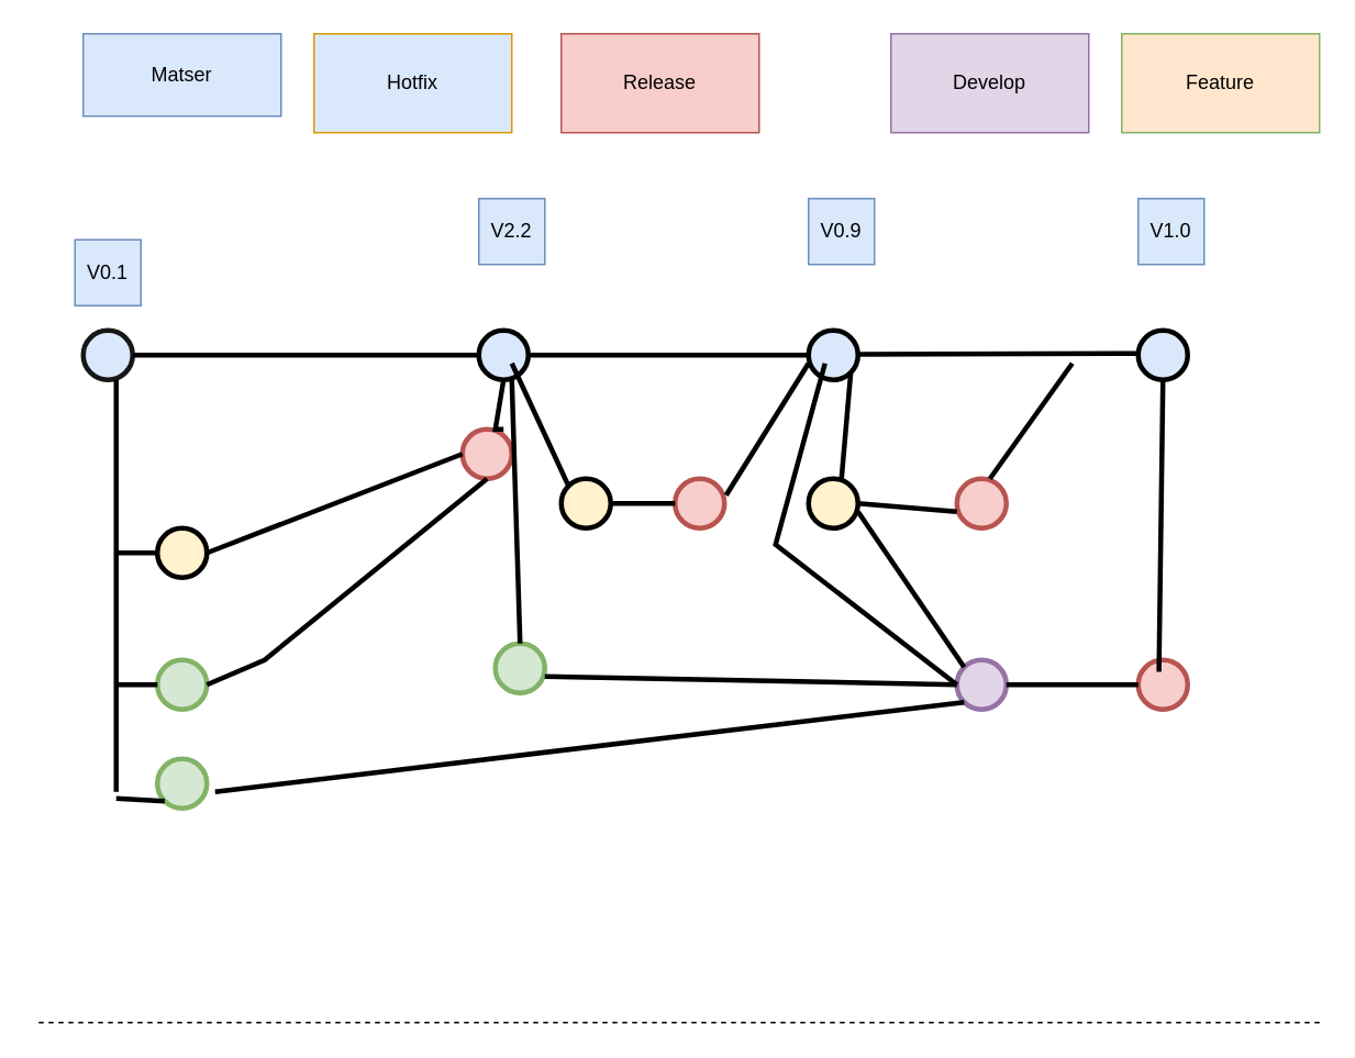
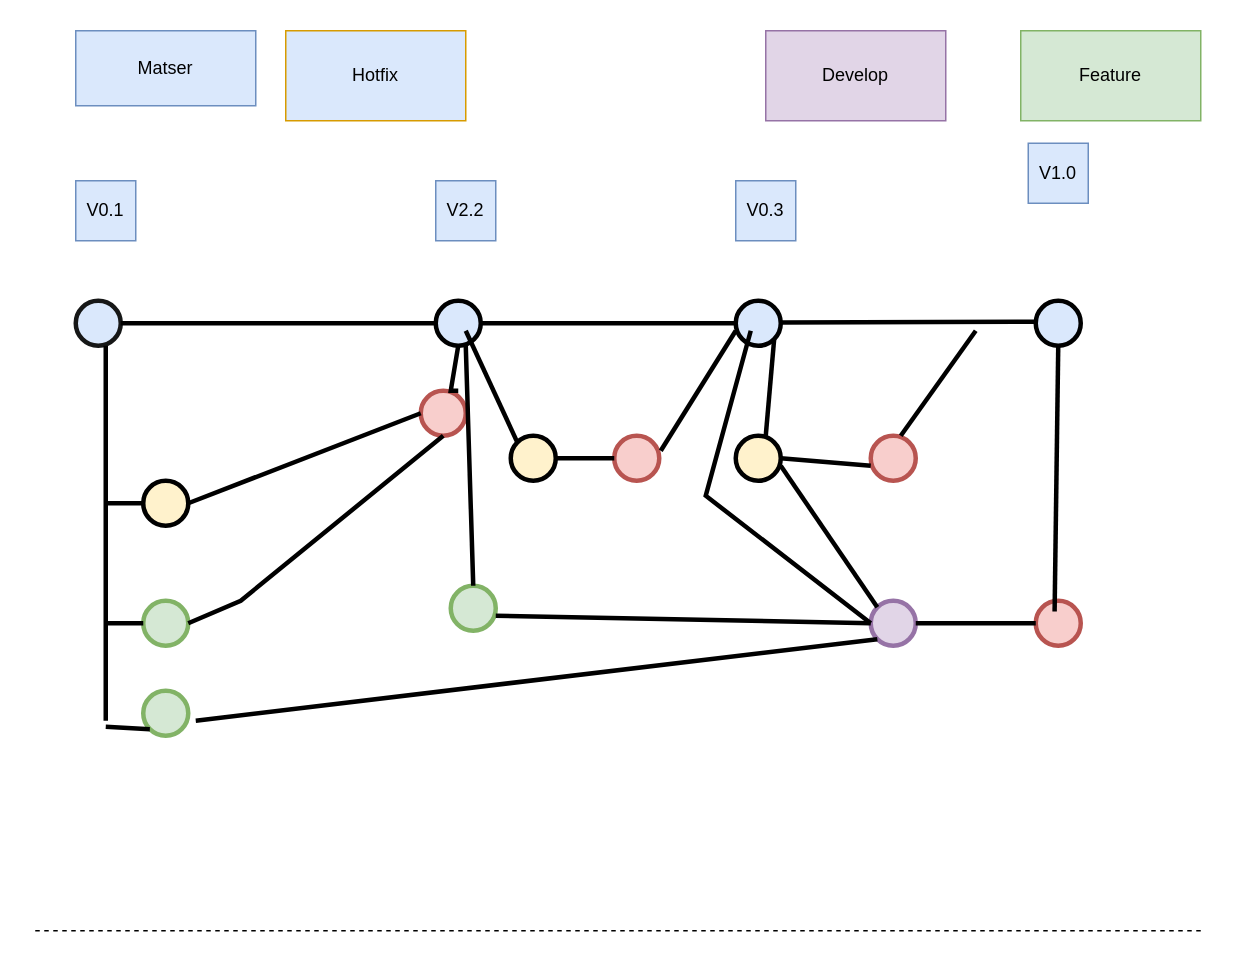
  <mxCell id="0" />
  <mxCell id="1" parent="0" />
  <mxCell id="2" value="" style="ellipse;whiteSpace=wrap;html=1;aspect=fixed;fillColor=#dae8fc;strokeColor=#161717;strokeWidth=3;" vertex="1" parent="1"><mxGeometry x="50" y="200" width="30" height="30" as="geometry" /></mxCell>
  <mxCell id="3" value="Matser" style="rounded=0;whiteSpace=wrap;html=1;fillColor=#dae8fc;strokeColor=#6c8ebf;" vertex="1" parent="1"><mxGeometry x="50" y="20" width="120" height="50" as="geometry" /></mxCell>
- <mxCell id="4" value="Release" style="rounded=0;whiteSpace=wrap;html=1;fillColor=#f8cecc;strokeColor=#b85450;" vertex="1" parent="1"><mxGeometry x="340" y="20" width="120" height="60" as="geometry" /></mxCell>
- <mxCell id="5" value="Develop" style="rounded=0;whiteSpace=wrap;html=1;fillColor=#e1d5e7;strokeColor=#9673a6;" vertex="1" parent="1"><mxGeometry x="540" y="20" width="120" height="60" as="geometry" /></mxCell>
- <mxCell id="6" value="Feature" style="rounded=0;whiteSpace=wrap;html=1;fillColor=#ffe6cc;strokeColor=#82b366;" vertex="1" parent="1"><mxGeometry x="680" y="20" width="120" height="60" as="geometry" /></mxCell>
+ <mxCell id="5" value="Develop" style="rounded=0;whiteSpace=wrap;html=1;fillColor=#e1d5e7;strokeColor=#9673a6;" vertex="1" parent="1"><mxGeometry x="510" y="20" width="120" height="60" as="geometry" /></mxCell>
+ <mxCell id="6" value="Feature" style="rounded=0;whiteSpace=wrap;html=1;fillColor=#d5e8d4;strokeColor=#82b366;" vertex="1" parent="1"><mxGeometry x="680" y="20" width="120" height="60" as="geometry" /></mxCell>
  <mxCell id="7" value="Hotfix" style="rounded=0;whiteSpace=wrap;html=1;fillColor=#dae8fc;strokeColor=#d79b00;" vertex="1" parent="1"><mxGeometry x="190" y="20" width="120" height="60" as="geometry" /></mxCell>
- <mxCell id="8" value="V0.1" style="whiteSpace=wrap;html=1;aspect=fixed;fillColor=#dae8fc;strokeColor=#6c8ebf;" vertex="1" parent="1"><mxGeometry x="45" y="145" width="40" height="40" as="geometry" /></mxCell>
+ <mxCell id="8" value="V0.1" style="whiteSpace=wrap;html=1;aspect=fixed;fillColor=#dae8fc;strokeColor=#6c8ebf;" vertex="1" parent="1"><mxGeometry x="50" y="120" width="40" height="40" as="geometry" /></mxCell>
  <mxCell id="9" value="" style="ellipse;whiteSpace=wrap;html=1;aspect=fixed;fillColor=#dae8fc;strokeColor=#000000;strokeWidth=3;" vertex="1" parent="1"><mxGeometry x="290" y="200" width="30" height="30" as="geometry" /></mxCell>
  <mxCell id="10" value="" style="ellipse;whiteSpace=wrap;html=1;aspect=fixed;fillColor=#dae8fc;strokeColor=#000000;strokeWidth=3;" vertex="1" parent="1"><mxGeometry x="690" y="200" width="30" height="30" as="geometry" /></mxCell>
  <mxCell id="11" value="" style="ellipse;whiteSpace=wrap;html=1;aspect=fixed;fillColor=#dae8fc;strokeColor=#000000;strokeWidth=3;" vertex="1" parent="1"><mxGeometry x="490" y="200" width="30" height="30" as="geometry" /></mxCell>
  <mxCell id="12" value="V2.2" style="whiteSpace=wrap;html=1;aspect=fixed;fillColor=#dae8fc;strokeColor=#6c8ebf;" vertex="1" parent="1"><mxGeometry x="290" y="120" width="40" height="40" as="geometry" /></mxCell>
- <mxCell id="13" value="V1.0" style="whiteSpace=wrap;html=1;aspect=fixed;fillColor=#dae8fc;strokeColor=#6c8ebf;" vertex="1" parent="1"><mxGeometry x="690" y="120" width="40" height="40" as="geometry" /></mxCell>
- <mxCell id="14" value="V0.9" style="whiteSpace=wrap;html=1;aspect=fixed;fillColor=#dae8fc;strokeColor=#6c8ebf;" vertex="1" parent="1"><mxGeometry x="490" y="120" width="40" height="40" as="geometry" /></mxCell>
+ <mxCell id="13" value="V1.0" style="whiteSpace=wrap;html=1;aspect=fixed;fillColor=#dae8fc;strokeColor=#6c8ebf;" vertex="1" parent="1"><mxGeometry x="685" y="95" width="40" height="40" as="geometry" /></mxCell>
+ <mxCell id="14" value="V0.3" style="whiteSpace=wrap;html=1;aspect=fixed;fillColor=#dae8fc;strokeColor=#6c8ebf;" vertex="1" parent="1"><mxGeometry x="490" y="120" width="40" height="40" as="geometry" /></mxCell>
  <mxCell id="15" value="" style="ellipse;whiteSpace=wrap;html=1;aspect=fixed;fillColor=#fff2cc;strokeColor=#000000;strokeWidth=3;" vertex="1" parent="1"><mxGeometry x="95" y="320" width="30" height="30" as="geometry" /></mxCell>
  <mxCell id="16" value="" style="ellipse;whiteSpace=wrap;html=1;aspect=fixed;fillColor=#d5e8d4;strokeColor=#82b366;strokeWidth=3;" vertex="1" parent="1"><mxGeometry x="95" y="400" width="30" height="30" as="geometry" /></mxCell>
  <mxCell id="17" value="" style="ellipse;whiteSpace=wrap;html=1;aspect=fixed;fillColor=#f8cecc;strokeColor=#b85450;strokeWidth=3;" vertex="1" parent="1"><mxGeometry x="280" y="260" width="30" height="30" as="geometry" /></mxCell>
  <mxCell id="18" value="" style="endArrow=none;html=1;rounded=0;exitX=1;exitY=0.5;exitDx=0;exitDy=0;entryX=0;entryY=0.5;entryDx=0;entryDy=0;strokeWidth=3;" edge="1" parent="1" source="2" target="9"><mxGeometry width="50" height="50" relative="1" as="geometry"><mxPoint x="210" y="260" as="sourcePoint" /><mxPoint x="260" y="210" as="targetPoint" /></mxGeometry></mxCell>
  <mxCell id="19" value="" style="endArrow=none;html=1;rounded=0;entryX=0;entryY=0.5;entryDx=0;entryDy=0;strokeWidth=3;" edge="1" parent="1" source="9" target="11"><mxGeometry width="50" height="50" relative="1" as="geometry"><mxPoint x="330" y="214" as="sourcePoint" /><mxPoint x="510" y="214.47" as="targetPoint" /></mxGeometry></mxCell>
  <mxCell id="20" value="" style="endArrow=none;html=1;rounded=0;exitX=1;exitY=0.5;exitDx=0;exitDy=0;strokeWidth=3;" edge="1" parent="1"><mxGeometry width="50" height="50" relative="1" as="geometry"><mxPoint x="520" y="214.47" as="sourcePoint" /><mxPoint x="690" y="214" as="targetPoint" /></mxGeometry></mxCell>
  <mxCell id="21" value="" style="endArrow=none;html=1;rounded=0;strokeWidth=3;" edge="1" parent="1"><mxGeometry width="50" height="50" relative="1" as="geometry"><mxPoint x="70" y="480" as="sourcePoint" /><mxPoint x="70" y="230" as="targetPoint" /></mxGeometry></mxCell>
  <mxCell id="22" value="" style="endArrow=none;html=1;rounded=0;entryX=0;entryY=0.5;entryDx=0;entryDy=0;strokeWidth=3;" edge="1" parent="1" target="15"><mxGeometry width="50" height="50" relative="1" as="geometry"><mxPoint x="70" y="335" as="sourcePoint" /><mxPoint x="120" y="290" as="targetPoint" /></mxGeometry></mxCell>
  <mxCell id="23" value="" style="endArrow=none;html=1;rounded=0;entryX=0;entryY=0.5;entryDx=0;entryDy=0;strokeWidth=3;" edge="1" parent="1" target="16"><mxGeometry width="50" height="50" relative="1" as="geometry"><mxPoint x="70" y="415" as="sourcePoint" /><mxPoint x="105" y="345" as="targetPoint" /></mxGeometry></mxCell>
  <mxCell id="24" value="" style="endArrow=none;html=1;rounded=0;entryX=1;entryY=0.5;entryDx=0;entryDy=0;strokeWidth=3;exitX=0;exitY=0.5;exitDx=0;exitDy=0;" edge="1" parent="1" source="17" target="15"><mxGeometry width="50" height="50" relative="1" as="geometry"><mxPoint x="280" y="290" as="sourcePoint" /><mxPoint x="440" y="230" as="targetPoint" /></mxGeometry></mxCell>
  <mxCell id="25" value="" style="endArrow=none;html=1;rounded=0;exitX=1;exitY=0.5;exitDx=0;exitDy=0;entryX=0.5;entryY=1;entryDx=0;entryDy=0;strokeWidth=3;" edge="1" parent="1" source="16" target="17"><mxGeometry width="50" height="50" relative="1" as="geometry"><mxPoint x="390" y="280" as="sourcePoint" /><mxPoint x="440" y="230" as="targetPoint" /><Array as="points"><mxPoint x="160" y="400" /></Array></mxGeometry></mxCell>
  <mxCell id="26" value="" style="endArrow=none;html=1;rounded=0;entryX=0.5;entryY=1;entryDx=0;entryDy=0;strokeWidth=3;" edge="1" parent="1" target="9"><mxGeometry width="50" height="50" relative="1" as="geometry"><mxPoint x="305" y="260" as="sourcePoint" /><mxPoint x="440" y="230" as="targetPoint" /><Array as="points"><mxPoint x="300" y="260" /></Array></mxGeometry></mxCell>
  <mxCell id="27" value="" style="endArrow=none;dashed=1;html=1;rounded=0;" edge="1" parent="1"><mxGeometry width="50" height="50" relative="1" as="geometry"><mxPoint x="800" y="620" as="sourcePoint" /><mxPoint x="20" y="620" as="targetPoint" /><Array as="points"><mxPoint x="320" y="620" /></Array></mxGeometry></mxCell>
  <mxCell id="28" value="" style="ellipse;whiteSpace=wrap;html=1;aspect=fixed;fillColor=#d5e8d4;strokeColor=#82b366;strokeWidth=3;" vertex="1" parent="1"><mxGeometry x="95" y="460" width="30" height="30" as="geometry" /></mxCell>
  <mxCell id="29" value="" style="endArrow=none;html=1;rounded=0;entryX=0;entryY=1;entryDx=0;entryDy=0;strokeWidth=3;" edge="1" parent="1" target="28"><mxGeometry width="50" height="50" relative="1" as="geometry"><mxPoint x="70" y="484" as="sourcePoint" /><mxPoint x="105" y="425" as="targetPoint" /><Array as="points" /></mxGeometry></mxCell>
  <mxCell id="30" value="" style="ellipse;whiteSpace=wrap;html=1;aspect=fixed;fillColor=#fff2cc;strokeColor=#000000;strokeWidth=3;" vertex="1" parent="1"><mxGeometry x="340" y="290" width="30" height="30" as="geometry" /></mxCell>
  <mxCell id="31" value="" style="endArrow=none;html=1;rounded=0;exitX=0;exitY=0;exitDx=0;exitDy=0;strokeWidth=3;" edge="1" parent="1" source="30"><mxGeometry width="50" height="50" relative="1" as="geometry"><mxPoint x="680" y="430" as="sourcePoint" /><mxPoint x="310" y="220" as="targetPoint" /><Array as="points"><mxPoint x="310" y="220" /></Array></mxGeometry></mxCell>
  <mxCell id="32" value="" style="ellipse;whiteSpace=wrap;html=1;aspect=fixed;fillColor=#f8cecc;strokeColor=#b85450;strokeWidth=3;" vertex="1" parent="1"><mxGeometry x="409" y="290" width="30" height="30" as="geometry" /></mxCell>
  <mxCell id="33" value="" style="endArrow=none;html=1;rounded=0;exitX=1;exitY=0.5;exitDx=0;exitDy=0;entryX=0;entryY=0.5;entryDx=0;entryDy=0;strokeWidth=3;" edge="1" parent="1" source="30" target="32"><mxGeometry width="50" height="50" relative="1" as="geometry"><mxPoint x="377" y="300" as="sourcePoint" /><mxPoint x="410" y="300" as="targetPoint" /></mxGeometry></mxCell>
  <mxCell id="34" value="" style="endArrow=none;html=1;rounded=0;strokeWidth=3;" edge="1" parent="1"><mxGeometry width="50" height="50" relative="1" as="geometry"><mxPoint x="440" y="300" as="sourcePoint" /><mxPoint x="490" y="220" as="targetPoint" /></mxGeometry></mxCell>
  <mxCell id="35" value="" style="ellipse;whiteSpace=wrap;html=1;aspect=fixed;fillColor=#fff2cc;strokeColor=#000000;strokeWidth=3;" vertex="1" parent="1"><mxGeometry x="490" y="290" width="30" height="30" as="geometry" /></mxCell>
  <mxCell id="36" value="" style="ellipse;whiteSpace=wrap;html=1;aspect=fixed;fillColor=#f8cecc;strokeColor=#b85450;strokeWidth=3;" vertex="1" parent="1"><mxGeometry x="580" y="290" width="30" height="30" as="geometry" /></mxCell>
  <mxCell id="37" value="" style="ellipse;whiteSpace=wrap;html=1;aspect=fixed;fillColor=#e1d5e7;strokeColor=#9673a6;strokeWidth=3;" vertex="1" parent="1"><mxGeometry x="580" y="400" width="30" height="30" as="geometry" /></mxCell>
  <mxCell id="38" value="" style="endArrow=none;html=1;rounded=0;exitX=0;exitY=0;exitDx=0;exitDy=0;strokeWidth=3;" edge="1" parent="1" source="37"><mxGeometry width="50" height="50" relative="1" as="geometry"><mxPoint x="470" y="360" as="sourcePoint" /><mxPoint x="520" y="310" as="targetPoint" /></mxGeometry></mxCell>
  <mxCell id="39" value="" style="endArrow=none;html=1;rounded=0;exitX=1;exitY=0.5;exitDx=0;exitDy=0;strokeWidth=3;" edge="1" parent="1" source="35"><mxGeometry width="50" height="50" relative="1" as="geometry"><mxPoint x="530" y="360" as="sourcePoint" /><mxPoint x="580" y="310" as="targetPoint" /></mxGeometry></mxCell>
  <mxCell id="40" value="" style="endArrow=none;html=1;rounded=0;entryX=1;entryY=1;entryDx=0;entryDy=0;strokeWidth=3;" edge="1" parent="1" target="11"><mxGeometry width="50" height="50" relative="1" as="geometry"><mxPoint x="510" y="290" as="sourcePoint" /><mxPoint x="560" y="240" as="targetPoint" /></mxGeometry></mxCell>
  <mxCell id="41" value="" style="endArrow=none;html=1;rounded=0;exitX=0;exitY=0.5;exitDx=0;exitDy=0;strokeWidth=3;" edge="1" parent="1" source="37"><mxGeometry width="50" height="50" relative="1" as="geometry"><mxPoint x="450" y="420" as="sourcePoint" /><mxPoint x="500" y="220" as="targetPoint" /><Array as="points"><mxPoint x="470" y="330" /></Array></mxGeometry></mxCell>
  <mxCell id="42" value="" style="endArrow=none;html=1;rounded=0;entryX=0;entryY=1;entryDx=0;entryDy=0;strokeWidth=3;" edge="1" parent="1" target="37"><mxGeometry width="50" height="50" relative="1" as="geometry"><mxPoint x="130" y="480" as="sourcePoint" /><mxPoint x="180" y="430" as="targetPoint" /></mxGeometry></mxCell>
  <mxCell id="43" value="" style="endArrow=none;html=1;rounded=0;strokeWidth=3;" edge="1" parent="1"><mxGeometry width="50" height="50" relative="1" as="geometry"><mxPoint x="600" y="290" as="sourcePoint" /><mxPoint x="650" y="220" as="targetPoint" /></mxGeometry></mxCell>
  <mxCell id="44" value="" style="ellipse;whiteSpace=wrap;html=1;aspect=fixed;fillColor=#f8cecc;strokeColor=#b85450;strokeWidth=3;" vertex="1" parent="1"><mxGeometry x="690" y="400" width="30" height="30" as="geometry" /></mxCell>
  <mxCell id="45" value="" style="endArrow=none;html=1;rounded=0;exitX=1;exitY=0.5;exitDx=0;exitDy=0;entryX=0;entryY=0.5;entryDx=0;entryDy=0;strokeWidth=3;" edge="1" parent="1" source="37" target="44"><mxGeometry width="50" height="50" relative="1" as="geometry"><mxPoint x="640" y="470" as="sourcePoint" /><mxPoint x="690" y="420" as="targetPoint" /></mxGeometry></mxCell>
  <mxCell id="46" value="" style="endArrow=none;html=1;rounded=0;entryX=0.5;entryY=1;entryDx=0;entryDy=0;exitX=0.419;exitY=0.24;exitDx=0;exitDy=0;exitPerimeter=0;strokeWidth=3;" edge="1" parent="1" source="44" target="10"><mxGeometry width="50" height="50" relative="1" as="geometry"><mxPoint x="680" y="320" as="sourcePoint" /><mxPoint x="730" y="270" as="targetPoint" /></mxGeometry></mxCell>
  <mxCell id="47" value="" style="ellipse;whiteSpace=wrap;html=1;aspect=fixed;fillColor=#d5e8d4;strokeColor=#82b366;strokeWidth=3;" vertex="1" parent="1"><mxGeometry x="300" y="390" width="30" height="30" as="geometry" /></mxCell>
  <mxCell id="48" value="" style="endArrow=none;html=1;rounded=0;exitX=0.5;exitY=0;exitDx=0;exitDy=0;strokeWidth=3;" edge="1" parent="1" source="47"><mxGeometry width="50" height="50" relative="1" as="geometry"><mxPoint x="300" y="400" as="sourcePoint" /><mxPoint x="310" y="230" as="targetPoint" /></mxGeometry></mxCell>
  <mxCell id="49" value="" style="endArrow=none;html=1;rounded=0;entryX=0;entryY=0.5;entryDx=0;entryDy=0;strokeWidth=3;" edge="1" parent="1" target="37"><mxGeometry width="50" height="50" relative="1" as="geometry"><mxPoint x="330" y="410" as="sourcePoint" /><mxPoint x="570" y="420" as="targetPoint" /></mxGeometry></mxCell>
